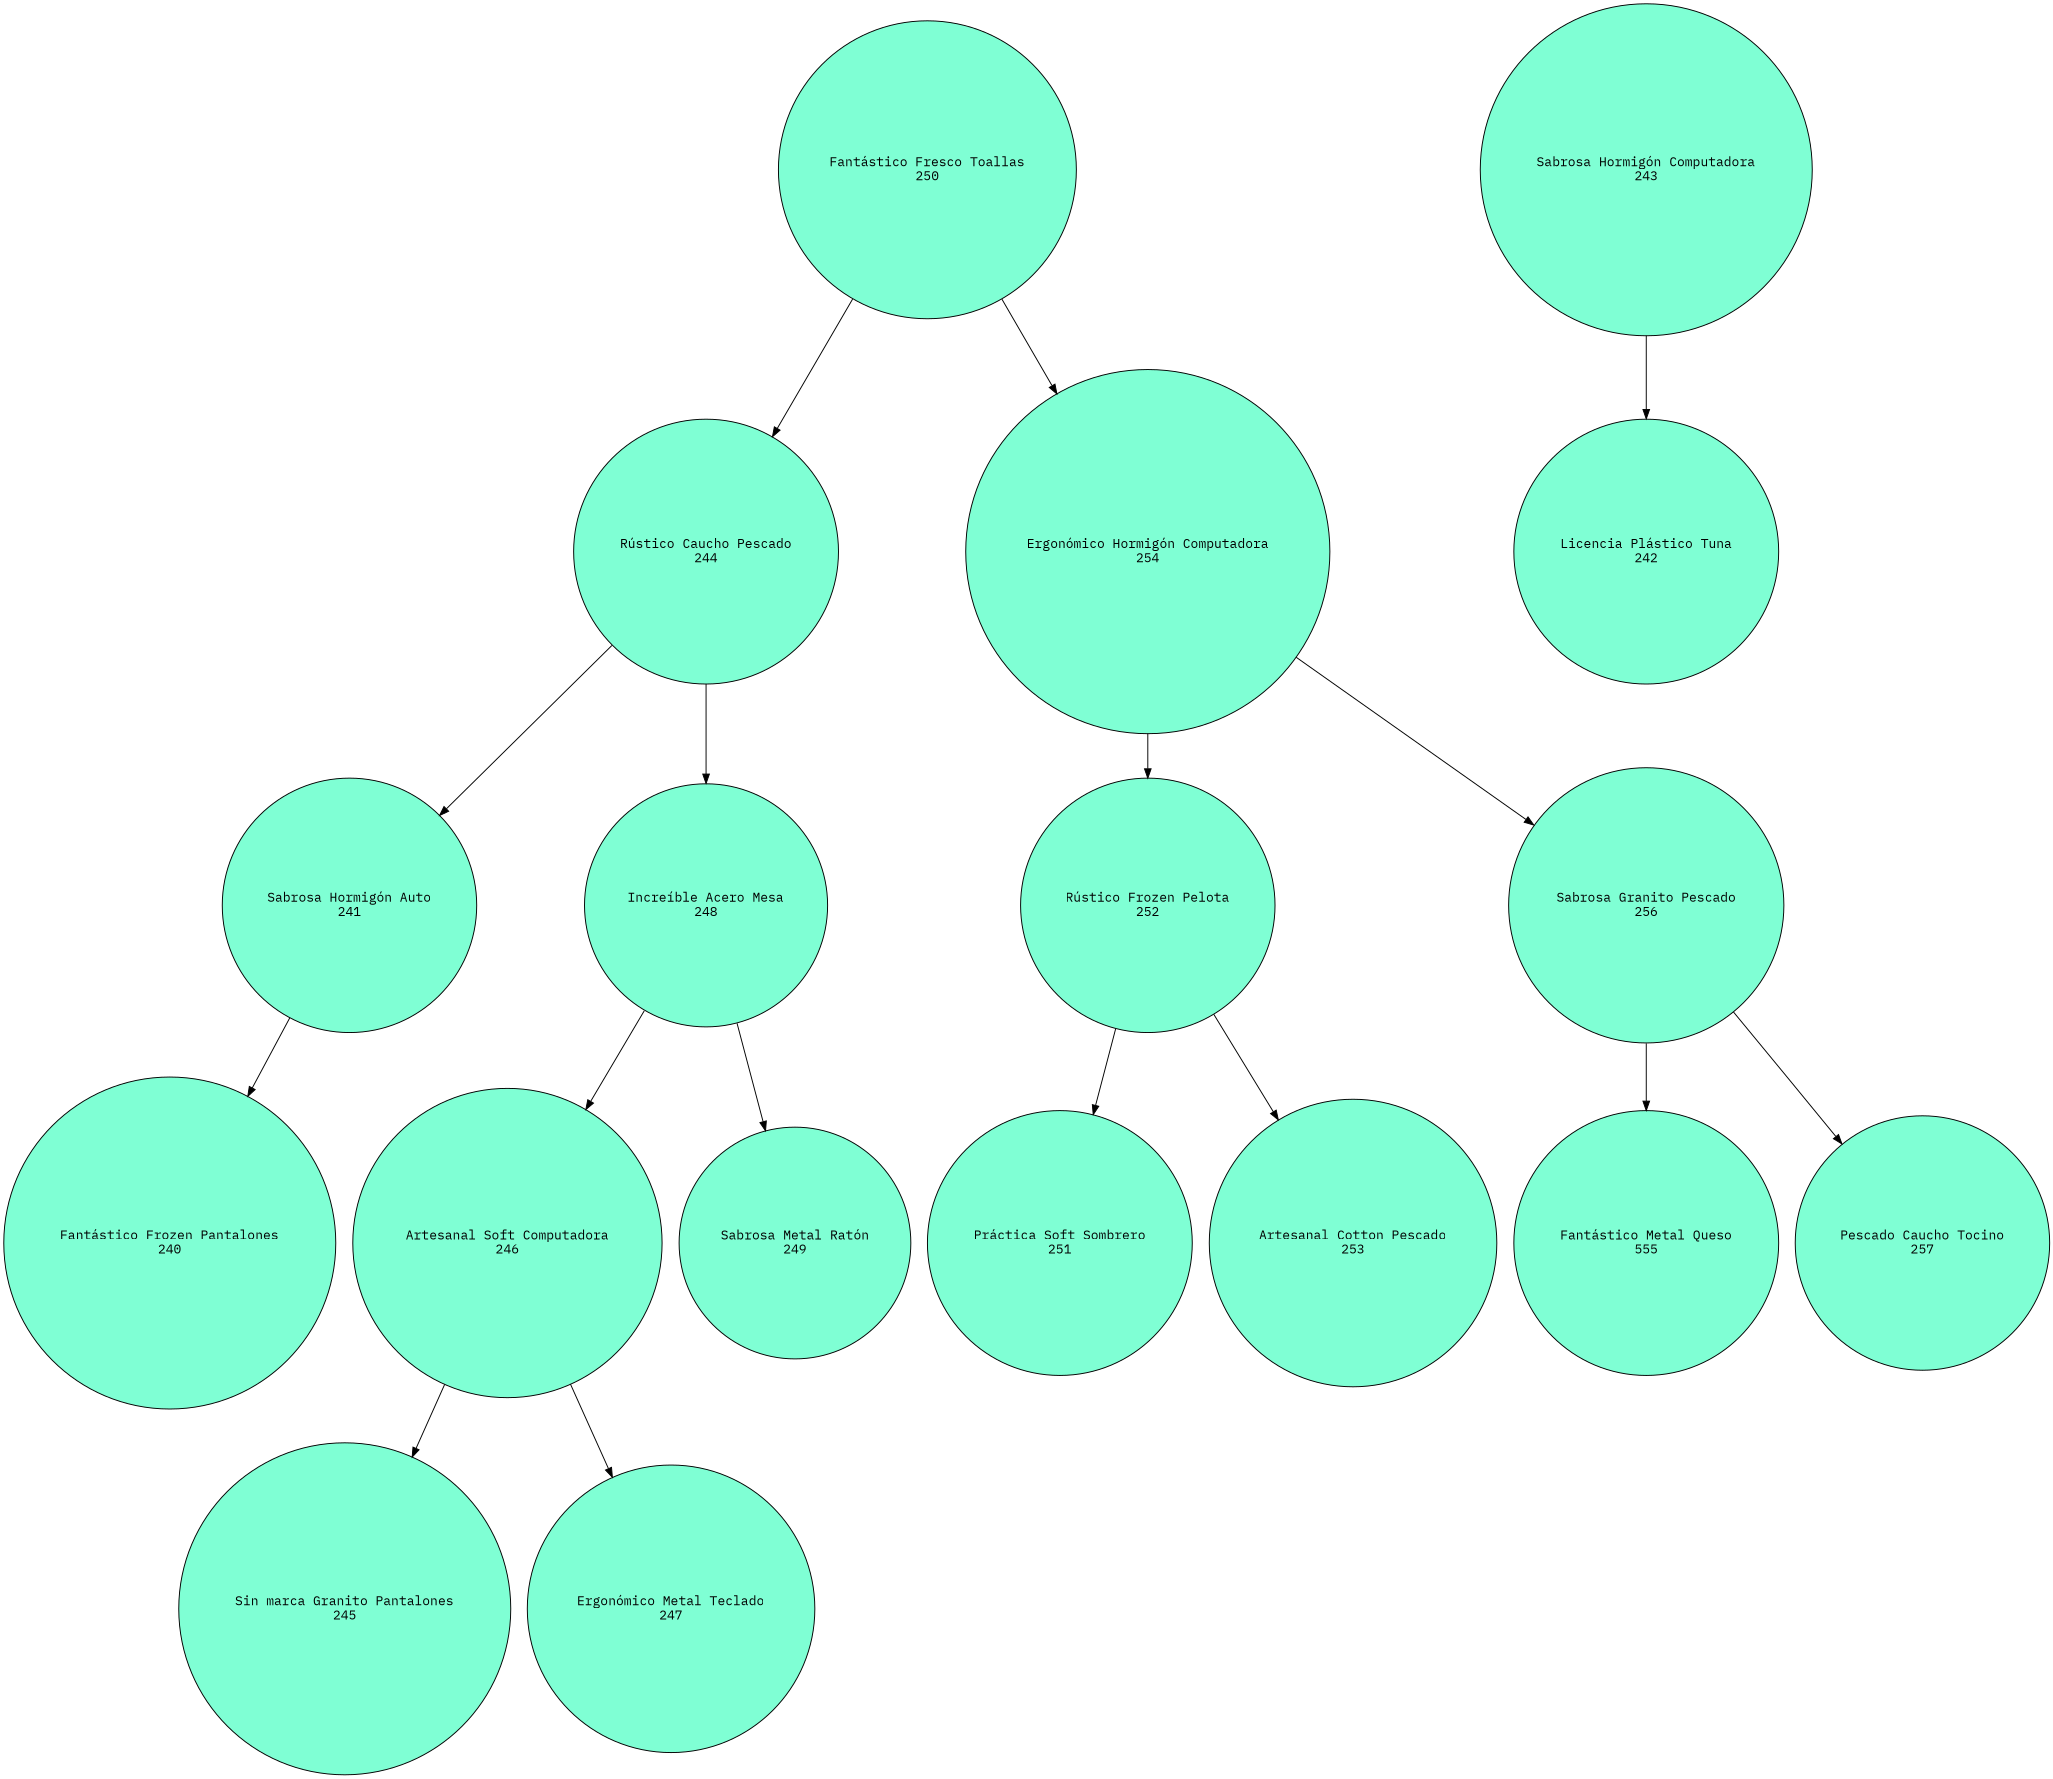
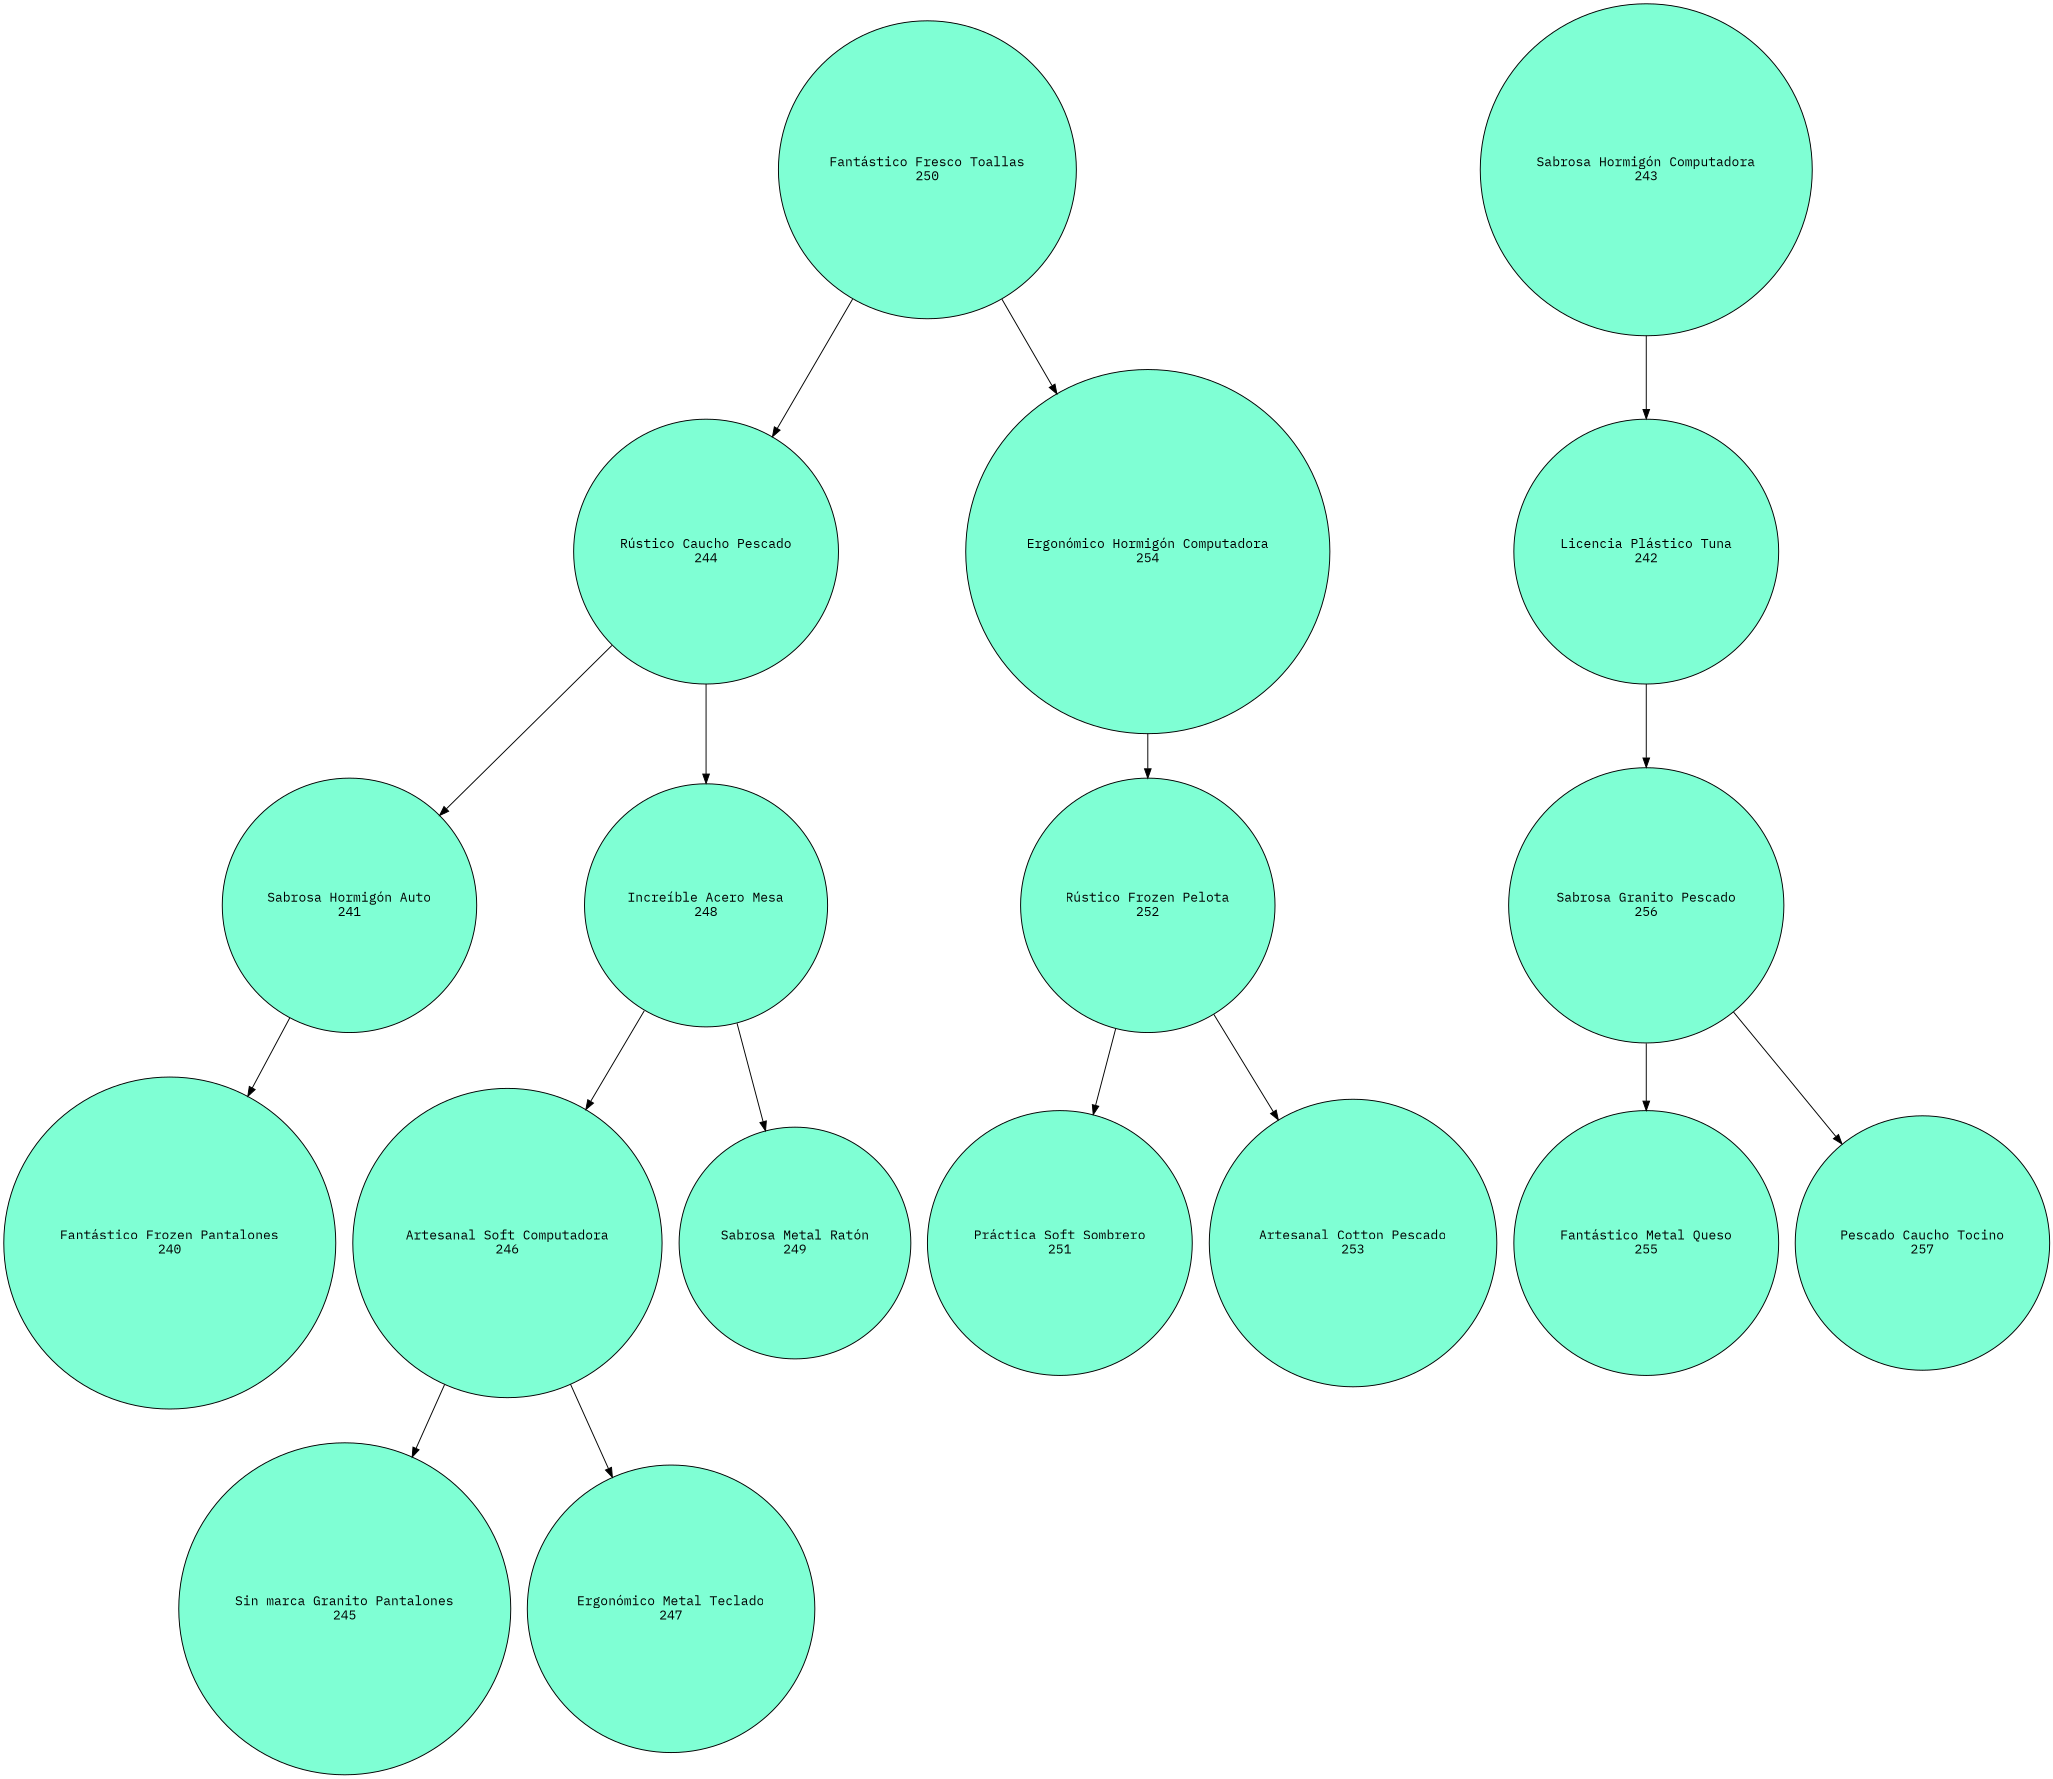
  digraph {
    fontname="IBM Plex Mono"
    node [fillcolor=aquamarine fontname="IBM Plex Mono" shape=circle style=filled]
    edge [fontname="IBM Plex Mono"]
    n1 [label="Fantástico Fresco Toallas\n250"]
    n2 [label="Rústico Caucho Pescado\n244"]
    n3 [label="Ergonómico Hormigón Computadora\n254"]
    n4 [label="Sabrosa Hormigón Auto\n241"]
    n5 [label="Increíble Acero Mesa\n248"]
    n6 [label="Rústico Frozen Pelota\n252"]
    n7 [label="Sabrosa Granito Pescado\n256"]
    n8 [label="Fantástico Frozen Pantalones\n240"]
    n9 [label="Artesanal Soft Computadora\n246"]
    n10 [label="Sabrosa Metal Ratón\n249"]
    n11 [label="Práctica Soft Sombrero\n251"]
    n12 [label="Artesanal Cotton Pescado\n253"]
-   n13 [label="Fantástico Metal Queso\n555"]
+   n13 [label="Fantástico Metal Queso\n255"]
    n14 [label="Pescado Caucho Tocino\n257"]
    n15 [label="Sabrosa Hormigón Computadora\n243"]
    n16 [label="Licencia Plástico Tuna\n242"]
    n17 [label="Sin marca Granito Pantalones\n245"]
    n18 [label="Ergonómico Metal Teclado\n247"]
    n1 -> n2
    n1 -> n3
    n2 -> n4
    n2 -> n5
    n3 -> n6
-   n3 -> n7
+   n16 -> n7
    n4 -> n8
    n5 -> n9
    n5 -> n10
    n6 -> n11
    n6 -> n12
    n7 -> n13
    n7 -> n14
    n9 -> n17
    n9 -> n18
    n15 -> n16
  }
